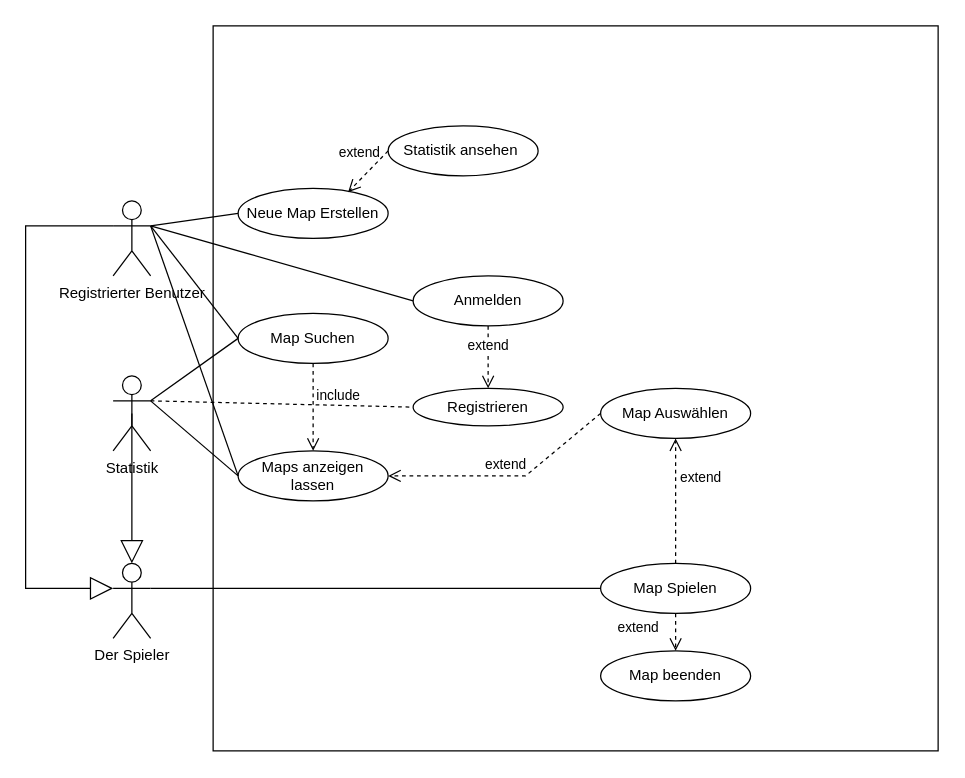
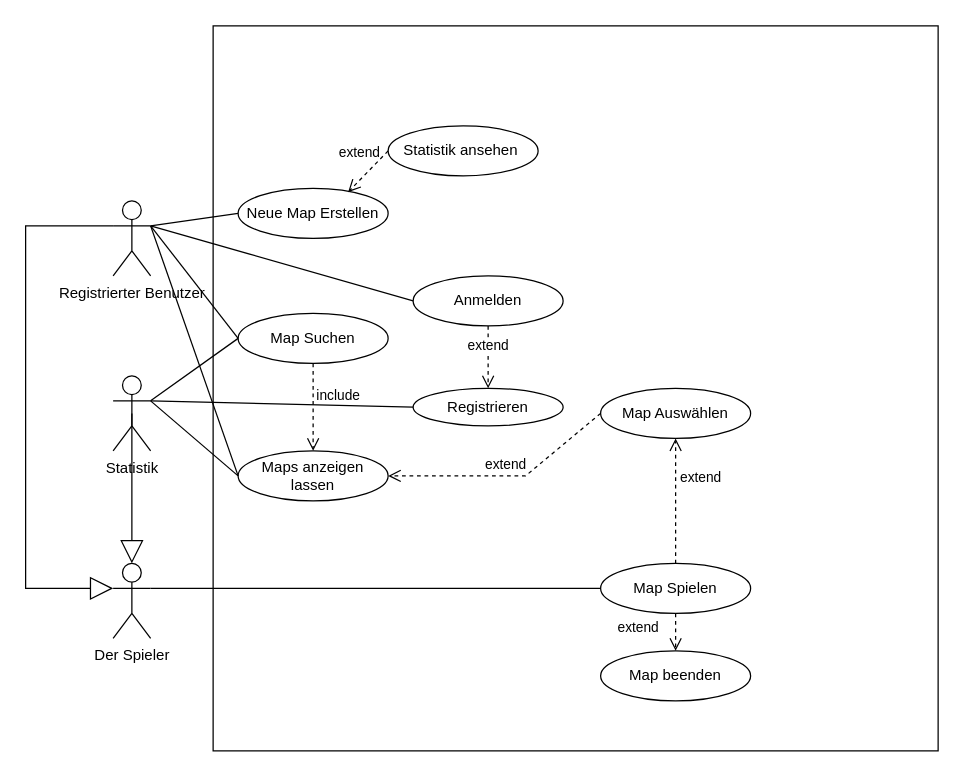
  <mxCell id="0" />
  <mxCell id="1" parent="0" />
  <mxCell id="2" value="" style="whiteSpace=wrap;html=1;aspect=fixed;" parent="1" vertex="1"><mxGeometry x="170" y="20" width="580" height="580" as="geometry" /></mxCell>
  <mxCell id="3" value="Registrierter Benutzer" style="shape=umlActor;verticalLabelPosition=bottom;verticalAlign=top;html=1;outlineConnect=0;" parent="1" vertex="1"><mxGeometry x="90" y="160" width="30" height="60" as="geometry" /></mxCell>
  <mxCell id="4" value="Statistik" style="shape=umlActor;verticalLabelPosition=bottom;verticalAlign=top;html=1;outlineConnect=0;" parent="1" vertex="1"><mxGeometry x="90" y="300" width="30" height="60" as="geometry" /></mxCell>
  <mxCell id="5" value="Der Spieler" style="shape=umlActor;verticalLabelPosition=bottom;verticalAlign=top;html=1;outlineConnect=0;" parent="1" vertex="1"><mxGeometry x="90" y="450" width="30" height="60" as="geometry" /></mxCell>
  <mxCell id="6" value="Map Suchen" style="ellipse;whiteSpace=wrap;html=1;" parent="1" vertex="1"><mxGeometry x="190" y="250" width="120" height="40" as="geometry" /></mxCell>
  <mxCell id="7" value="Maps anzeigen lassen" style="ellipse;whiteSpace=wrap;html=1;" parent="1" vertex="1"><mxGeometry x="190" y="360" width="120" height="40" as="geometry" /></mxCell>
  <mxCell id="8" value="Anmelden" style="ellipse;whiteSpace=wrap;html=1;" parent="1" vertex="1"><mxGeometry x="330" y="220" width="120" height="40" as="geometry" /></mxCell>
  <mxCell id="9" value="Registrieren" style="ellipse;whiteSpace=wrap;html=1;" parent="1" vertex="1"><mxGeometry x="330" y="310" width="120" height="30" as="geometry" /></mxCell>
  <mxCell id="10" value="Neue Map Erstellen" style="ellipse;whiteSpace=wrap;html=1;" parent="1" vertex="1"><mxGeometry x="190" y="150" width="120" height="40" as="geometry" /></mxCell>
  <mxCell id="11" value="" style="endArrow=none;html=1;rounded=0;exitX=1;exitY=0.333;exitDx=0;exitDy=0;exitPerimeter=0;entryX=0;entryY=0.5;entryDx=0;entryDy=0;" parent="1" source="4" target="6" edge="1"><mxGeometry width="50" height="50" relative="1" as="geometry"><mxPoint x="310" y="460" as="sourcePoint" /><mxPoint x="360" y="410" as="targetPoint" /></mxGeometry></mxCell>
  <mxCell id="12" value="" style="endArrow=none;html=1;rounded=0;exitX=1;exitY=0.333;exitDx=0;exitDy=0;exitPerimeter=0;entryX=0;entryY=0.5;entryDx=0;entryDy=0;" parent="1" source="4" target="7" edge="1"><mxGeometry width="50" height="50" relative="1" as="geometry"><mxPoint x="310" y="460" as="sourcePoint" /><mxPoint x="360" y="410" as="targetPoint" /></mxGeometry></mxCell>
- <mxCell id="13" value="" style="endArrow=none;html=1;rounded=0;exitX=1;exitY=0.333;exitDx=0;exitDy=0;exitPerimeter=0;entryX=0;entryY=0.5;entryDx=0;entryDy=0;dashed=1;" parent="1" source="4" target="9" edge="1"><mxGeometry width="50" height="50" relative="1" as="geometry"><mxPoint x="310" y="460" as="sourcePoint" /><mxPoint x="360" y="410" as="targetPoint" /></mxGeometry></mxCell>
+ <mxCell id="13" value="" style="endArrow=none;html=1;rounded=0;exitX=1;exitY=0.333;exitDx=0;exitDy=0;exitPerimeter=0;entryX=0;entryY=0.5;entryDx=0;entryDy=0;" parent="1" source="4" target="9" edge="1"><mxGeometry width="50" height="50" relative="1" as="geometry"><mxPoint x="310" y="460" as="sourcePoint" /><mxPoint x="360" y="410" as="targetPoint" /></mxGeometry></mxCell>
  <mxCell id="14" value="" style="endArrow=none;html=1;rounded=0;exitX=1;exitY=0.333;exitDx=0;exitDy=0;exitPerimeter=0;entryX=0;entryY=0.5;entryDx=0;entryDy=0;" parent="1" source="3" target="10" edge="1"><mxGeometry width="50" height="50" relative="1" as="geometry"><mxPoint x="310" y="460" as="sourcePoint" /><mxPoint x="180" y="170" as="targetPoint" /></mxGeometry></mxCell>
  <mxCell id="15" value="" style="endArrow=none;html=1;rounded=0;exitX=1;exitY=0.333;exitDx=0;exitDy=0;exitPerimeter=0;entryX=0;entryY=0.5;entryDx=0;entryDy=0;" parent="1" source="3" target="8" edge="1"><mxGeometry width="50" height="50" relative="1" as="geometry"><mxPoint x="310" y="460" as="sourcePoint" /><mxPoint x="360" y="410" as="targetPoint" /></mxGeometry></mxCell>
  <mxCell id="16" value="" style="endArrow=none;html=1;rounded=0;exitX=1;exitY=0.333;exitDx=0;exitDy=0;exitPerimeter=0;entryX=0;entryY=0.5;entryDx=0;entryDy=0;" parent="1" source="3" target="6" edge="1"><mxGeometry width="50" height="50" relative="1" as="geometry"><mxPoint x="310" y="460" as="sourcePoint" /><mxPoint x="360" y="410" as="targetPoint" /></mxGeometry></mxCell>
  <mxCell id="17" value="" style="endArrow=none;html=1;rounded=0;exitX=1;exitY=0.333;exitDx=0;exitDy=0;exitPerimeter=0;" parent="1" source="5" target="23" edge="1"><mxGeometry width="50" height="50" relative="1" as="geometry"><mxPoint x="310" y="460" as="sourcePoint" /><mxPoint x="210" y="470" as="targetPoint" /></mxGeometry></mxCell>
  <mxCell id="18" value="Statistik ansehen&amp;nbsp;" style="ellipse;whiteSpace=wrap;html=1;" parent="1" vertex="1"><mxGeometry x="310" y="100" width="120" height="40" as="geometry" /></mxCell>
  <mxCell id="19" value="extend" style="html=1;verticalAlign=bottom;endArrow=open;dashed=1;endSize=8;rounded=0;entryX=0.733;entryY=0.075;entryDx=0;entryDy=0;entryPerimeter=0;exitX=0;exitY=0.5;exitDx=0;exitDy=0;" parent="1" source="18" target="10" edge="1"><mxGeometry y="-10" relative="1" as="geometry"><mxPoint x="370" y="430" as="sourcePoint" /><mxPoint x="290" y="430" as="targetPoint" /><mxPoint as="offset" /></mxGeometry></mxCell>
  <mxCell id="20" value="extend" style="html=1;verticalAlign=bottom;endArrow=open;dashed=1;endSize=8;rounded=0;exitX=0.5;exitY=1;exitDx=0;exitDy=0;entryX=0.5;entryY=0;entryDx=0;entryDy=0;" parent="1" source="8" target="9" edge="1"><mxGeometry relative="1" as="geometry"><mxPoint x="690" y="440" as="sourcePoint" /><mxPoint x="500" y="270" as="targetPoint" /></mxGeometry></mxCell>
  <mxCell id="21" value="" style="endArrow=block;endSize=16;endFill=0;html=1;rounded=0;exitX=0;exitY=0.333;exitDx=0;exitDy=0;exitPerimeter=0;entryX=0;entryY=0.333;entryDx=0;entryDy=0;entryPerimeter=0;" parent="1" source="3" target="5" edge="1"><mxGeometry x="0.395" y="-30" width="160" relative="1" as="geometry"><mxPoint x="90" y="430" as="sourcePoint" /><mxPoint x="20" y="470" as="targetPoint" /><Array as="points"><mxPoint x="20" y="180" /><mxPoint x="20" y="470" /></Array><mxPoint as="offset" /></mxGeometry></mxCell>
  <mxCell id="22" value="" style="endArrow=block;endSize=16;endFill=0;html=1;rounded=0;exitX=0.5;exitY=0.5;exitDx=0;exitDy=0;exitPerimeter=0;entryX=0.5;entryY=0;entryDx=0;entryDy=0;entryPerimeter=0;" parent="1" source="4" target="5" edge="1"><mxGeometry y="25" width="160" relative="1" as="geometry"><mxPoint x="90" y="430" as="sourcePoint" /><mxPoint x="250" y="430" as="targetPoint" /><mxPoint as="offset" /></mxGeometry></mxCell>
  <mxCell id="23" value="Map Spielen" style="ellipse;whiteSpace=wrap;html=1;" parent="1" vertex="1"><mxGeometry x="480" y="450" width="120" height="40" as="geometry" /></mxCell>
  <mxCell id="24" value="Map Auswählen" style="ellipse;whiteSpace=wrap;html=1;" parent="1" vertex="1"><mxGeometry x="480" y="310" width="120" height="40" as="geometry" /></mxCell>
  <mxCell id="25" value="Map beenden" style="ellipse;whiteSpace=wrap;html=1;" parent="1" vertex="1"><mxGeometry x="480" y="520" width="120" height="40" as="geometry" /></mxCell>
  <mxCell id="26" value="extend" style="html=1;verticalAlign=bottom;endArrow=open;dashed=1;endSize=8;rounded=0;entryX=0.5;entryY=0;entryDx=0;entryDy=0;" parent="1" target="25" edge="1"><mxGeometry x="0.333" y="-30" relative="1" as="geometry"><mxPoint x="540" y="490" as="sourcePoint" /><mxPoint x="520" y="550" as="targetPoint" /><mxPoint as="offset" /></mxGeometry></mxCell>
  <mxCell id="27" value="extend" style="html=1;verticalAlign=bottom;endArrow=open;dashed=1;endSize=8;rounded=0;entryX=0.5;entryY=1;entryDx=0;entryDy=0;exitX=0.5;exitY=0;exitDx=0;exitDy=0;" parent="1" source="23" target="24" edge="1"><mxGeometry x="0.2" y="-20" relative="1" as="geometry"><mxPoint x="540" y="440" as="sourcePoint" /><mxPoint x="290" y="430" as="targetPoint" /><mxPoint as="offset" /></mxGeometry></mxCell>
  <mxCell id="28" value="extend" style="html=1;verticalAlign=bottom;endArrow=open;dashed=1;endSize=8;rounded=0;entryX=1;entryY=0.5;entryDx=0;entryDy=0;exitX=0;exitY=0.5;exitDx=0;exitDy=0;" parent="1" source="24" target="7" edge="1"><mxGeometry relative="1" as="geometry"><mxPoint x="690" y="440" as="sourcePoint" /><mxPoint x="610" y="440" as="targetPoint" /><Array as="points"><mxPoint x="420" y="380" /></Array></mxGeometry></mxCell>
  <mxCell id="29" value="" style="endArrow=none;html=1;rounded=0;exitX=1;exitY=0.333;exitDx=0;exitDy=0;exitPerimeter=0;entryX=0;entryY=0.5;entryDx=0;entryDy=0;" parent="1" source="3" target="7" edge="1"><mxGeometry width="50" height="50" relative="1" as="geometry"><mxPoint x="430" y="400" as="sourcePoint" /><mxPoint x="190" y="360" as="targetPoint" /></mxGeometry></mxCell>
  <mxCell id="30" value="include" style="html=1;verticalAlign=bottom;endArrow=open;dashed=1;endSize=8;rounded=0;exitX=0.5;exitY=1;exitDx=0;exitDy=0;" parent="1" source="6" target="7" edge="1"><mxGeometry y="20" relative="1" as="geometry"><mxPoint x="490" y="380" as="sourcePoint" /><mxPoint x="-250" y="260" as="targetPoint" /><mxPoint as="offset" /></mxGeometry></mxCell>
